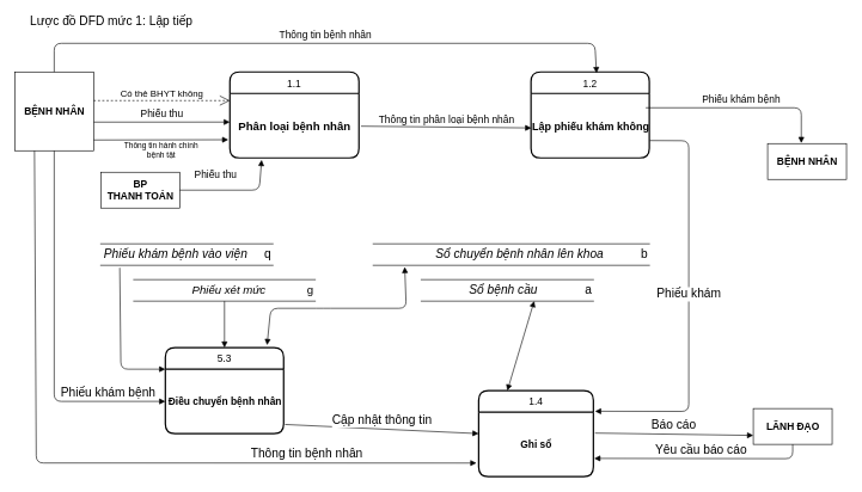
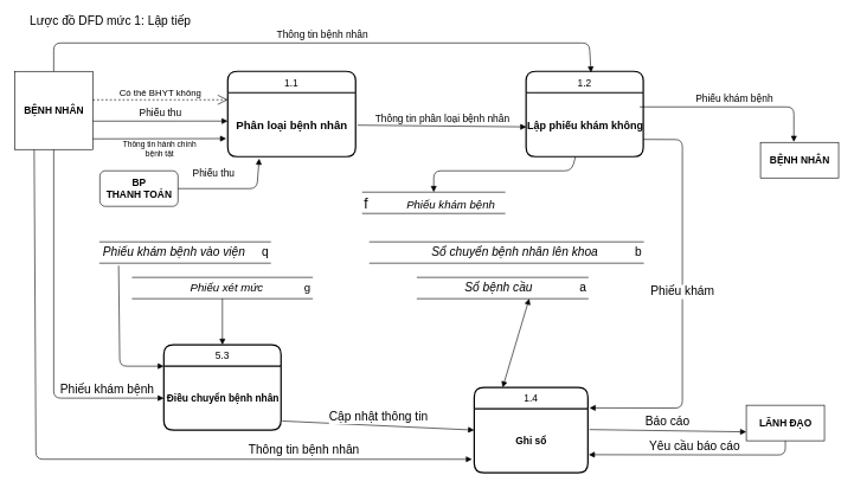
  <mxCell id="0" />
  <mxCell id="1" parent="0" />
  <mxCell id="2" value="&lt;b&gt;BỆNH NHÂN&lt;/b&gt;" style="html=1;align=center;fontSize=14;" vertex="1" parent="1"><mxGeometry x="20" y="100" width="110" height="110" as="geometry" /></mxCell>
  <mxCell id="3" value="&lt;font style=&quot;font-size: 14px&quot;&gt;BỆNH NHÂN&lt;/font&gt;" style="html=1;align=center;fontStyle=1" vertex="1" parent="1"><mxGeometry x="1070" y="200" width="110" height="50" as="geometry" /></mxCell>
  <mxCell id="4" value="LÃNH ĐẠO" style="html=1;align=center;fontSize=14;fontStyle=1" vertex="1" parent="1"><mxGeometry x="1050" y="570" width="110" height="50" as="geometry" /></mxCell>
- <mxCell id="5" value="BP &lt;br&gt;THANH TOÁN" style="html=1;align=center;fontSize=14;fontStyle=1" vertex="1" parent="1"><mxGeometry x="140" y="240" width="110" height="50" as="geometry" /></mxCell>
+ <mxCell id="5" value="BP &lt;br&gt;THANH TOÁN" style="html=1;align=center;fontSize=14;fontStyle=1;rounded=1;" vertex="1" parent="1"><mxGeometry x="140" y="240" width="110" height="50" as="geometry" /></mxCell>
  <mxCell id="6" value="Có thẻ BHYT không" style="endArrow=open;endSize=12;dashed=1;html=1;align=center;entryX=0;entryY=0.111;entryDx=0;entryDy=0;entryPerimeter=0;fontSize=13;" edge="1" parent="1" target="9"><mxGeometry y="10" width="160" relative="1" as="geometry"><mxPoint x="130" y="140" as="sourcePoint" /><mxPoint x="290" y="140" as="targetPoint" /><mxPoint as="offset" /></mxGeometry></mxCell>
  <mxCell id="7" value="Thông tin hành chính&lt;br&gt;bệnh tật" style="html=1;verticalAlign=bottom;endArrow=block;align=center;entryX=-0.012;entryY=0.718;entryDx=0;entryDy=0;entryPerimeter=0;" edge="1" parent="1" target="9"><mxGeometry y="-30" width="80" relative="1" as="geometry"><mxPoint x="130" y="195" as="sourcePoint" /><mxPoint x="320" y="190" as="targetPoint" /><Array as="points" /><mxPoint as="offset" /></mxGeometry></mxCell>
  <mxCell id="8" value="1.1" style="swimlane;childLayout=stackLayout;horizontal=1;startSize=30;horizontalStack=0;rounded=1;fontSize=14;fontStyle=0;strokeWidth=2;resizeParent=0;resizeLast=1;shadow=0;dashed=0;align=center;" vertex="1" parent="1"><mxGeometry x="320" y="100" width="180" height="120" as="geometry" /></mxCell>
  <mxCell id="9" value="&lt;font style=&quot;font-size: 16px&quot;&gt;&lt;b&gt;Phân loại bệnh nhân&lt;/b&gt;&lt;/font&gt;" style="text;html=1;align=center;verticalAlign=middle;resizable=0;points=[];autosize=1;" vertex="1" parent="8"><mxGeometry y="30" width="180" height="90" as="geometry" /></mxCell>
  <mxCell id="10" value="Phiếu thu" style="html=1;verticalAlign=bottom;endArrow=block;align=center;entryX=0;entryY=0.444;entryDx=0;entryDy=0;entryPerimeter=0;fontSize=14;" edge="1" parent="1" target="9"><mxGeometry width="80" relative="1" as="geometry"><mxPoint x="130" y="170" as="sourcePoint" /><mxPoint x="210" y="170" as="targetPoint" /></mxGeometry></mxCell>
  <mxCell id="11" value="Phiếu thu" style="html=1;verticalAlign=bottom;endArrow=block;align=center;entryX=0.246;entryY=1.031;entryDx=0;entryDy=0;entryPerimeter=0;fontSize=14;exitX=1;exitY=0.5;exitDx=0;exitDy=0;" edge="1" parent="1" source="5" target="9"><mxGeometry x="-0.35" y="10" width="80" relative="1" as="geometry"><mxPoint x="260" y="360" as="sourcePoint" /><mxPoint x="400" y="340" as="targetPoint" /><Array as="points"><mxPoint x="361" y="265" /></Array><mxPoint as="offset" /></mxGeometry></mxCell>
  <mxCell id="12" value="Thông tin phân loại bệnh nhân" style="html=1;verticalAlign=bottom;endArrow=block;fontSize=14;align=center;entryX=0.003;entryY=0.535;entryDx=0;entryDy=0;entryPerimeter=0;exitX=1.016;exitY=0.508;exitDx=0;exitDy=0;exitPerimeter=0;" edge="1" parent="1" source="9" target="14"><mxGeometry width="80" relative="1" as="geometry"><mxPoint x="510" y="179" as="sourcePoint" /><mxPoint x="560" y="180" as="targetPoint" /></mxGeometry></mxCell>
  <mxCell id="13" value="1.2" style="swimlane;childLayout=stackLayout;horizontal=1;startSize=30;horizontalStack=0;rounded=1;fontSize=14;fontStyle=0;strokeWidth=2;resizeParent=0;resizeLast=1;shadow=0;dashed=0;align=center;" vertex="1" parent="1"><mxGeometry x="740" y="100" width="165" height="120" as="geometry" /></mxCell>
  <mxCell id="14" value="&lt;font size=&quot;1&quot;&gt;&lt;b style=&quot;font-size: 15px&quot;&gt;Lập phiếu khám không&lt;/b&gt;&lt;/font&gt;" style="text;html=1;align=center;verticalAlign=middle;resizable=0;points=[];autosize=1;" vertex="1" parent="13"><mxGeometry y="30" width="165" height="90" as="geometry" /></mxCell>
  <mxCell id="15" value="Phiếu khám bệnh" style="html=1;verticalAlign=bottom;endArrow=block;fontSize=14;align=center;entryX=0.427;entryY=-0.014;entryDx=0;entryDy=0;entryPerimeter=0;" edge="1" parent="1" target="3"><mxGeometry width="80" relative="1" as="geometry"><mxPoint x="900" y="150" as="sourcePoint" /><mxPoint x="980" y="150" as="targetPoint" /><Array as="points"><mxPoint x="1117" y="150" /></Array></mxGeometry></mxCell>
  <mxCell id="16" value="Thông tin bệnh nhân" style="html=1;verticalAlign=bottom;endArrow=block;fontSize=14;align=center;exitX=0.5;exitY=0;exitDx=0;exitDy=0;entryX=0.554;entryY=0.014;entryDx=0;entryDy=0;entryPerimeter=0;" edge="1" parent="1" source="2" target="13"><mxGeometry width="80" relative="1" as="geometry"><mxPoint x="70" y="60" as="sourcePoint" /><mxPoint x="890" y="60" as="targetPoint" /><Array as="points"><mxPoint x="75" y="60" /><mxPoint x="829" y="60" /></Array></mxGeometry></mxCell>
+ <mxCell id="17" value="&lt;font style=&quot;font-size: 20px&quot;&gt;f&amp;nbsp;&lt;/font&gt;&lt;font style=&quot;font-size: 16px&quot;&gt; &amp;nbsp; &amp;nbsp; &amp;nbsp; &amp;nbsp; &amp;nbsp;&amp;nbsp;&lt;i&gt;Phiếu khám bệnh&lt;/i&gt;&lt;/font&gt;" style="shape=partialRectangle;whiteSpace=wrap;html=1;left=0;right=0;fillColor=none;fontSize=14;align=left;" vertex="1" parent="1"><mxGeometry x="510" y="270" width="200" height="30" as="geometry" /></mxCell>
+ <mxCell id="18" value="" style="html=1;verticalAlign=bottom;endArrow=block;fontSize=14;align=center;entryX=0.5;entryY=0;entryDx=0;entryDy=0;" edge="1" parent="1" source="14" target="17"><mxGeometry width="80" relative="1" as="geometry"><mxPoint x="800" y="260" as="sourcePoint" /><mxPoint x="440" y="290" as="targetPoint" /><Array as="points"><mxPoint x="804" y="240" /><mxPoint x="610" y="240" /></Array></mxGeometry></mxCell>
  <mxCell id="19" value="&lt;i&gt;Sổ bệnh cầu&lt;/i&gt;&amp;nbsp; &amp;nbsp; &amp;nbsp; &amp;nbsp; &amp;nbsp; &amp;nbsp; &amp;nbsp; a" style="shape=partialRectangle;whiteSpace=wrap;html=1;left=0;right=0;fillColor=none;fontSize=17;align=right;" vertex="1" parent="1"><mxGeometry x="587" y="390" width="240" height="30" as="geometry" /></mxCell>
  <mxCell id="20" value="&lt;i&gt;Sổ chuyển bệnh nhân lên khoa&lt;/i&gt;&amp;nbsp; &amp;nbsp; &amp;nbsp; &amp;nbsp; &amp;nbsp; &amp;nbsp;b" style="shape=partialRectangle;whiteSpace=wrap;html=1;left=0;right=0;fillColor=none;fontSize=17;align=right;" vertex="1" parent="1"><mxGeometry x="520" y="340" width="385" height="30" as="geometry" /></mxCell>
  <mxCell id="21" value="&lt;i&gt;Phiếu xét mức&lt;/i&gt;&amp;nbsp; &amp;nbsp; &amp;nbsp; &amp;nbsp; &amp;nbsp; &amp;nbsp; &amp;nbsp;g" style="shape=partialRectangle;whiteSpace=wrap;html=1;left=0;right=0;fillColor=none;fontSize=16;align=right;" vertex="1" parent="1"><mxGeometry x="186" y="390" width="253" height="30" as="geometry" /></mxCell>
  <mxCell id="22" value="&lt;i&gt;Phiếu khám bệnh vào viện&lt;/i&gt;&amp;nbsp; &amp;nbsp; &amp;nbsp;q" style="shape=partialRectangle;whiteSpace=wrap;html=1;left=0;right=0;fillColor=none;fontSize=17;align=right;rotation=0;" vertex="1" parent="1"><mxGeometry x="140" y="340" width="240" height="30" as="geometry" /></mxCell>
  <mxCell id="23" value="Phiếu khám bệnh" style="html=1;verticalAlign=bottom;endArrow=block;fontSize=17;align=center;exitX=0.5;exitY=1;exitDx=0;exitDy=0;" edge="1" parent="1" source="2" target="37"><mxGeometry x="0.683" width="80" relative="1" as="geometry"><mxPoint x="40" y="290" as="sourcePoint" /><mxPoint x="75" y="710" as="targetPoint" /><Array as="points"><mxPoint x="75" y="560" /></Array><mxPoint as="offset" /></mxGeometry></mxCell>
  <mxCell id="24" value="Thông tin bệnh nhân" style="html=1;verticalAlign=bottom;endArrow=block;fontSize=17;align=center;exitX=0.25;exitY=1;exitDx=0;exitDy=0;entryX=-0.019;entryY=0.79;entryDx=0;entryDy=0;entryPerimeter=0;" edge="1" parent="1" source="2" target="35"><mxGeometry x="0.548" width="80" relative="1" as="geometry"><mxPoint x="30" y="344.41" as="sourcePoint" /><mxPoint x="48" y="780" as="targetPoint" /><Array as="points"><mxPoint x="50" y="646" /></Array><mxPoint as="offset" /></mxGeometry></mxCell>
  <mxCell id="25" value="" style="html=1;verticalAlign=bottom;endArrow=block;fontSize=17;align=center;entryX=0;entryY=0.25;entryDx=0;entryDy=0;exitX=0.11;exitY=1.114;exitDx=0;exitDy=0;exitPerimeter=0;" edge="1" parent="1" source="22" target="36"><mxGeometry x="-0.254" width="80" relative="1" as="geometry"><mxPoint x="168" y="464" as="sourcePoint" /><mxPoint x="370" y="588.82" as="targetPoint" /><Array as="points"><mxPoint x="168" y="515" /></Array><mxPoint as="offset" /></mxGeometry></mxCell>
  <mxCell id="26" value="" style="html=1;verticalAlign=bottom;endArrow=block;fontSize=17;align=center;exitX=0.5;exitY=1;exitDx=0;exitDy=0;entryX=0.5;entryY=0;entryDx=0;entryDy=0;" edge="1" parent="1" source="21" target="36"><mxGeometry width="80" relative="1" as="geometry"><mxPoint x="610" y="530" as="sourcePoint" /><mxPoint x="690" y="530" as="targetPoint" /></mxGeometry></mxCell>
- <mxCell id="27" value="" style="endArrow=block;startArrow=block;endFill=1;startFill=1;html=1;fontSize=17;align=center;exitX=0.86;exitY=-0.03;exitDx=0;exitDy=0;exitPerimeter=0;entryX=0.114;entryY=1.075;entryDx=0;entryDy=0;entryPerimeter=0;" edge="1" parent="1" source="36" target="20"><mxGeometry width="160" relative="1" as="geometry"><mxPoint x="490" y="560" as="sourcePoint" /><mxPoint x="590" y="374" as="targetPoint" /><Array as="points"><mxPoint x="377" y="430" /><mxPoint x="450" y="430" /><mxPoint x="566" y="430" /></Array></mxGeometry></mxCell>
  <mxCell id="28" value="Cập nhật thông tin" style="html=1;verticalAlign=bottom;endArrow=block;fontSize=17;align=center;entryX=0;entryY=0.5;entryDx=0;entryDy=0;exitX=1.012;exitY=0.858;exitDx=0;exitDy=0;exitPerimeter=0;" edge="1" parent="1" source="37" target="34"><mxGeometry width="80" relative="1" as="geometry"><mxPoint x="392" y="710" as="sourcePoint" /><mxPoint x="470" y="709.41" as="targetPoint" /></mxGeometry></mxCell>
  <mxCell id="29" value="" style="endArrow=block;startArrow=block;endFill=1;startFill=1;html=1;fontSize=17;align=center;entryX=0.656;entryY=0.996;entryDx=0;entryDy=0;exitX=0.25;exitY=0;exitDx=0;exitDy=0;entryPerimeter=0;" edge="1" parent="1" source="34" target="19"><mxGeometry width="160" relative="1" as="geometry"><mxPoint x="570" y="530" as="sourcePoint" /><mxPoint x="730" y="530" as="targetPoint" /></mxGeometry></mxCell>
  <mxCell id="30" value="Yêu cầu báo cáo" style="html=1;verticalAlign=bottom;endArrow=block;fontSize=17;align=center;exitX=0.5;exitY=1;exitDx=0;exitDy=0;entryX=1.007;entryY=0.718;entryDx=0;entryDy=0;entryPerimeter=0;" edge="1" parent="1" source="4" target="35"><mxGeometry width="80" relative="1" as="geometry"><mxPoint x="1070" y="680" as="sourcePoint" /><mxPoint x="910" y="740" as="targetPoint" /><Array as="points"><mxPoint x="1105" y="640" /></Array></mxGeometry></mxCell>
  <mxCell id="31" value="Báo cáo" style="html=1;verticalAlign=bottom;endArrow=block;fontSize=17;align=center;entryX=0;entryY=0.75;entryDx=0;entryDy=0;exitX=1.014;exitY=0.325;exitDx=0;exitDy=0;exitPerimeter=0;" edge="1" parent="1" source="35" target="4"><mxGeometry width="80" relative="1" as="geometry"><mxPoint x="910" y="700" as="sourcePoint" /><mxPoint x="990" y="700" as="targetPoint" /></mxGeometry></mxCell>
  <mxCell id="32" value="Phiếu khám" style="html=1;verticalAlign=bottom;endArrow=block;fontSize=17;align=center;exitX=1.003;exitY=0.731;exitDx=0;exitDy=0;exitPerimeter=0;entryX=1.014;entryY=-0.014;entryDx=0;entryDy=0;entryPerimeter=0;" edge="1" parent="1" source="14" target="35"><mxGeometry width="80" relative="1" as="geometry"><mxPoint x="920" y="330" as="sourcePoint" /><mxPoint x="960" y="690" as="targetPoint" /><Array as="points"><mxPoint x="960" y="196" /><mxPoint x="960" y="574" /></Array></mxGeometry></mxCell>
  <mxCell id="33" value="Lược đồ DFD mức 1: Lập tiếp" style="text;html=1;strokeColor=none;fillColor=none;align=center;verticalAlign=middle;whiteSpace=wrap;rounded=0;fontSize=17;" vertex="1" parent="1"><mxGeometry x="30" width="250" height="20" as="geometry" y="20" /></mxCell>
  <mxCell id="34" value="1.4" style="swimlane;childLayout=stackLayout;horizontal=1;startSize=30;horizontalStack=0;rounded=1;fontSize=14;fontStyle=0;strokeWidth=2;resizeParent=0;resizeLast=1;shadow=0;dashed=0;align=center;" vertex="1" parent="1"><mxGeometry x="667" y="545" width="160" height="120" as="geometry" /></mxCell>
  <mxCell id="35" value="&lt;font style=&quot;font-size: 14px&quot;&gt;Ghi sổ&lt;/font&gt;" style="text;html=1;align=center;verticalAlign=middle;resizable=0;points=[];autosize=1;fontStyle=1" vertex="1" parent="34"><mxGeometry y="30" width="160" height="90" as="geometry" /></mxCell>
  <mxCell id="36" value="5.3" style="swimlane;childLayout=stackLayout;horizontal=1;startSize=30;horizontalStack=0;rounded=1;fontSize=14;fontStyle=0;strokeWidth=2;resizeParent=0;resizeLast=1;shadow=0;dashed=0;align=center;" vertex="1" parent="1"><mxGeometry x="230" y="485" width="165" height="120" as="geometry" /></mxCell>
  <mxCell id="37" value="&lt;font style=&quot;font-size: 14px&quot;&gt;Điều chuyển bệnh nhân&lt;/font&gt;" style="text;html=1;align=center;verticalAlign=middle;resizable=0;points=[];autosize=1;fontStyle=1" vertex="1" parent="36"><mxGeometry y="30" width="165" height="90" as="geometry" /></mxCell>
